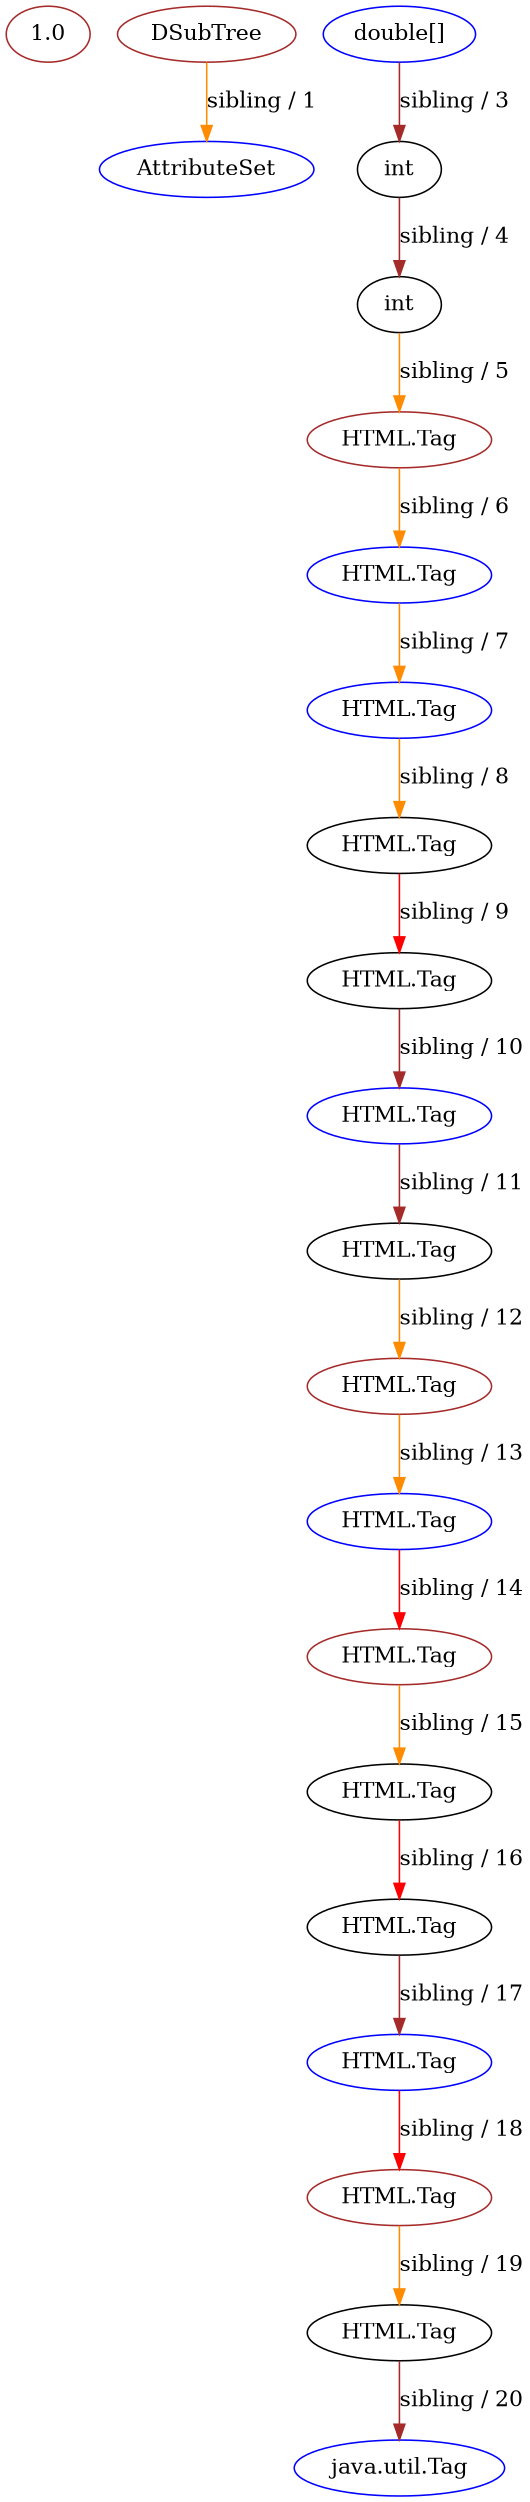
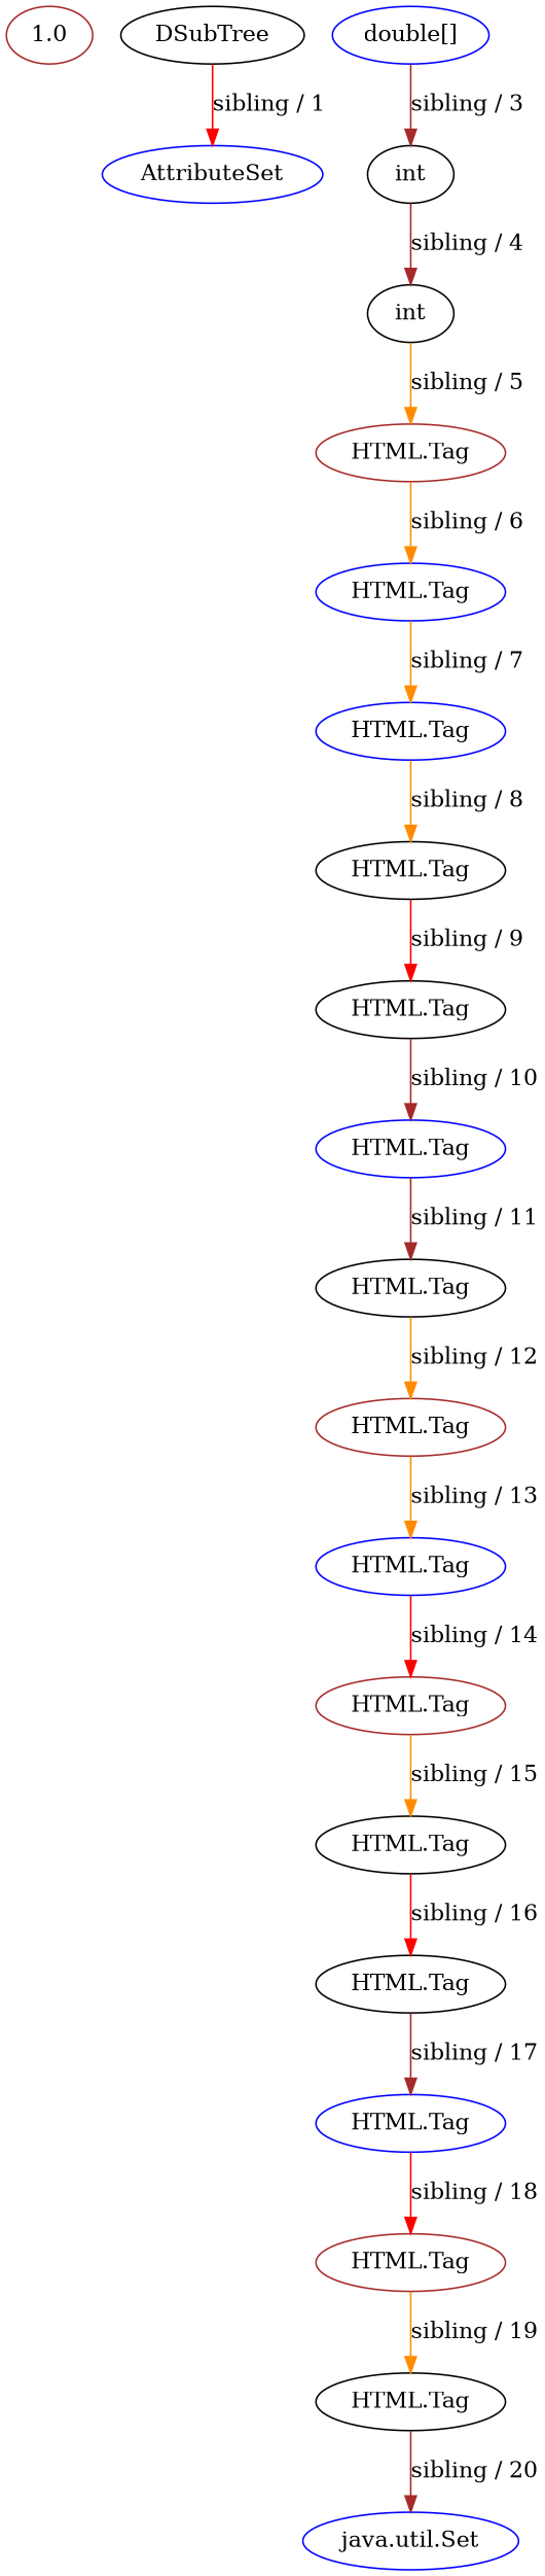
  digraph {
    node [color=black]
    edge [color=darkorange constraint=true direction=LR]
    n1 [color=brown label=1.0]
-   n2 [color=brown label=DSubTree]
+   n2 [label=DSubTree]
    n3 [color=blue label=AttributeSet]
    n4 [color=blue label="double[]"]
    n5 [label=int]
    n6 [label=int]
    n7 [color=brown label="HTML.Tag"]
    n8 [color=blue label="HTML.Tag"]
    n9 [color=blue label="HTML.Tag"]
    n10 [label="HTML.Tag"]
    n11 [label="HTML.Tag"]
    n12 [color=blue label="HTML.Tag"]
    n13 [label="HTML.Tag"]
    n14 [color=brown label="HTML.Tag"]
    n15 [color=blue label="HTML.Tag"]
    n16 [color=brown label="HTML.Tag"]
    n17 [label="HTML.Tag"]
    n18 [label="HTML.Tag"]
    n19 [color=blue label="HTML.Tag"]
    n20 [color=brown label="HTML.Tag"]
    n21 [label="HTML.Tag"]
-   n22 [color=blue label="java.util.Tag"]
-   n2 -> n3 [label="sibling / 1"]
+   n22 [color=blue label="java.util.Set"]
+   n2 -> n3 [color=red label="sibling / 1"]
    n4 -> n5 [color=brown label="sibling / 3"]
    n5 -> n6 [color=brown label="sibling / 4"]
    n6 -> n7 [label="sibling / 5"]
    n7 -> n8 [label="sibling / 6"]
    n8 -> n9 [label="sibling / 7"]
    n9 -> n10 [label="sibling / 8"]
    n10 -> n11 [color=red label="sibling / 9"]
    n11 -> n12 [color=brown label="sibling / 10"]
    n12 -> n13 [color=brown label="sibling / 11"]
    n13 -> n14 [label="sibling / 12"]
    n14 -> n15 [label="sibling / 13"]
    n15 -> n16 [color=red label="sibling / 14"]
    n16 -> n17 [label="sibling / 15"]
    n17 -> n18 [color=red label="sibling / 16"]
    n18 -> n19 [color=brown label="sibling / 17"]
    n19 -> n20 [color=red label="sibling / 18"]
    n20 -> n21 [label="sibling / 19"]
    n21 -> n22 [color=brown label="sibling / 20"]
  }
